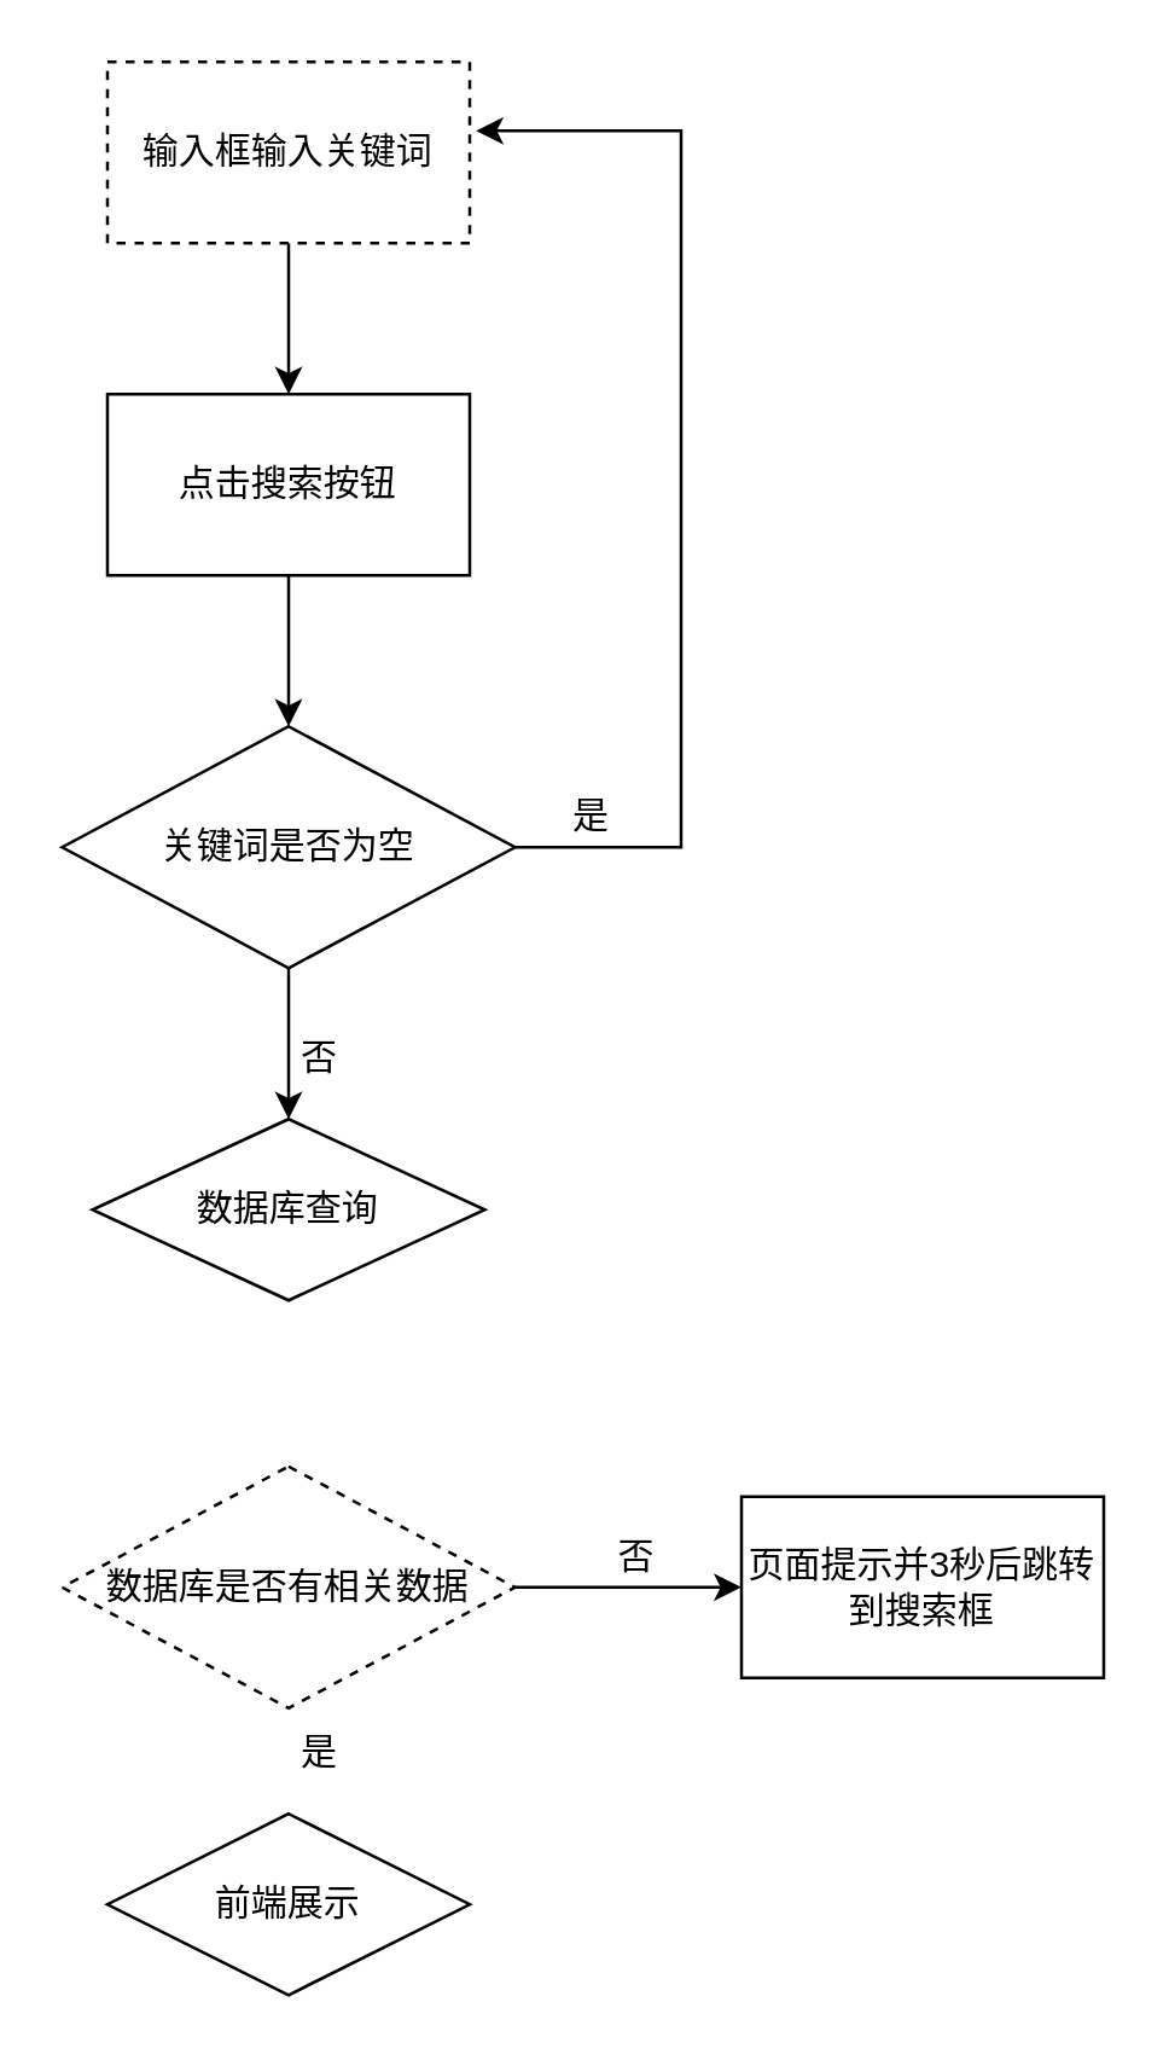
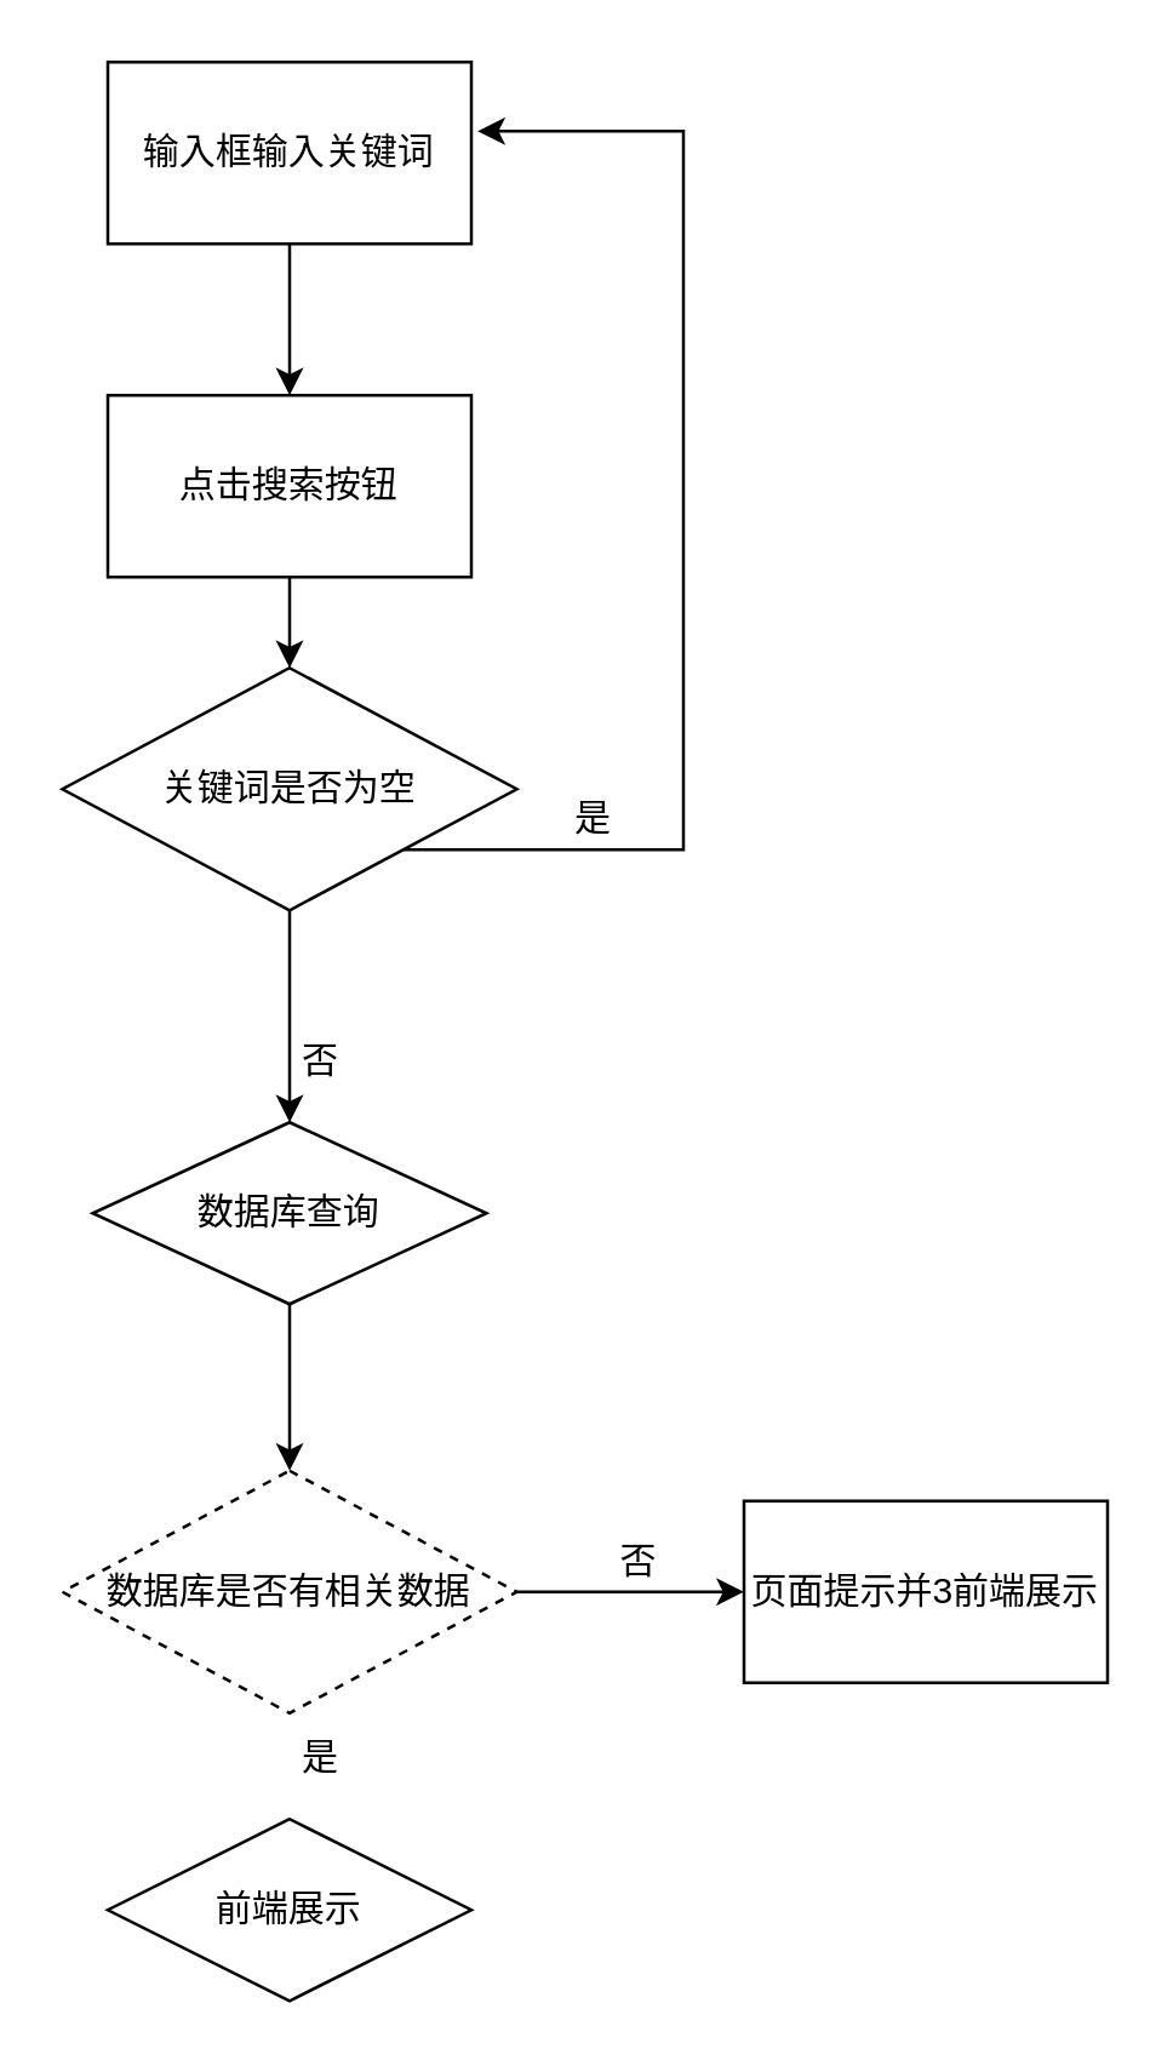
  <mxCell id="0" />
  <mxCell id="1" parent="0" />
  <mxCell id="2" style="edgeStyle=orthogonalEdgeStyle;rounded=0;orthogonalLoop=1;jettySize=auto;html=1;entryX=0.5;entryY=0;entryDx=0;entryDy=0;" edge="1" parent="1" source="3" target="8"><mxGeometry relative="1" as="geometry" /></mxCell>
- <mxCell id="3" value="输入框输入关键词" style="rounded=0;whiteSpace=wrap;html=1;dashed=1;" vertex="1" parent="1"><mxGeometry x="35" y="20" width="120" height="60" as="geometry" /></mxCell>
+ <mxCell id="3" value="输入框输入关键词" style="rounded=0;whiteSpace=wrap;html=1;" vertex="1" parent="1"><mxGeometry x="35" y="20" width="120" height="60" as="geometry" /></mxCell>
  <mxCell id="4" style="edgeStyle=orthogonalEdgeStyle;rounded=0;orthogonalLoop=1;jettySize=auto;html=1;entryX=1.017;entryY=0.38;entryDx=0;entryDy=0;entryPerimeter=0;" edge="1" parent="1" source="6" target="3"><mxGeometry relative="1" as="geometry"><Array as="points"><mxPoint x="225" y="280" /><mxPoint x="225" y="43" /></Array></mxGeometry></mxCell>
  <mxCell id="5" style="edgeStyle=orthogonalEdgeStyle;rounded=0;orthogonalLoop=1;jettySize=auto;html=1;entryX=0.5;entryY=0;entryDx=0;entryDy=0;" edge="1" parent="1" source="6" target="11"><mxGeometry relative="1" as="geometry" /></mxCell>
- <mxCell id="6" value="关键词是否为空" style="rhombus;whiteSpace=wrap;html=1;" vertex="1" parent="1"><mxGeometry x="20" y="240" width="150" height="80" as="geometry" /></mxCell>
+ <mxCell id="6" value="关键词是否为空" style="rhombus;whiteSpace=wrap;html=1;" vertex="1" parent="1"><mxGeometry x="20" y="220" width="150" height="80" as="geometry" /></mxCell>
  <mxCell id="7" style="edgeStyle=orthogonalEdgeStyle;rounded=0;orthogonalLoop=1;jettySize=auto;html=1;entryX=0.5;entryY=0;entryDx=0;entryDy=0;" edge="1" parent="1" source="8" target="6"><mxGeometry relative="1" as="geometry" /></mxCell>
  <mxCell id="8" value="点击搜索按钮" style="rounded=0;whiteSpace=wrap;html=1;" vertex="1" parent="1"><mxGeometry x="35" y="130" width="120" height="60" as="geometry" /></mxCell>
  <mxCell id="9" value="是" style="text;html=1;align=center;verticalAlign=middle;resizable=0;points=[];autosize=1;strokeColor=none;fillColor=none;" vertex="1" parent="1"><mxGeometry x="180" y="260" width="30" height="20" as="geometry" /></mxCell>
+ <mxCell id="10" style="edgeStyle=orthogonalEdgeStyle;rounded=0;orthogonalLoop=1;jettySize=auto;html=1;entryX=0.5;entryY=0;entryDx=0;entryDy=0;" edge="1" parent="1" source="11" target="14"><mxGeometry relative="1" as="geometry" /></mxCell>
  <mxCell id="11" value="数据库查询" style="rhombus;whiteSpace=wrap;html=1;" vertex="1" parent="1"><mxGeometry x="30" y="370" width="130" height="60" as="geometry" /></mxCell>
  <mxCell id="12" value="否" style="text;html=1;align=center;verticalAlign=middle;resizable=0;points=[];autosize=1;strokeColor=none;fillColor=none;" vertex="1" parent="1"><mxGeometry x="90" y="340" width="30" height="20" as="geometry" /></mxCell>
  <mxCell id="13" style="edgeStyle=orthogonalEdgeStyle;rounded=0;orthogonalLoop=1;jettySize=auto;html=1;entryX=0;entryY=0.5;entryDx=0;entryDy=0;" edge="1" parent="1" source="14" target="17"><mxGeometry relative="1" as="geometry" /></mxCell>
  <mxCell id="14" value="数据库是否有相关数据" style="rhombus;whiteSpace=wrap;html=1;dashed=1;" vertex="1" parent="1"><mxGeometry x="20" y="485" width="150" height="80" as="geometry" /></mxCell>
  <mxCell id="15" value="前端展示" style="rhombus;whiteSpace=wrap;html=1;" vertex="1" parent="1"><mxGeometry x="35" y="600" width="120" height="60" as="geometry" /></mxCell>
  <mxCell id="16" value="是" style="text;html=1;align=center;verticalAlign=middle;resizable=0;points=[];autosize=1;strokeColor=none;fillColor=none;" vertex="1" parent="1"><mxGeometry x="90" y="570" width="30" height="20" as="geometry" /></mxCell>
- <mxCell id="17" value="页面提示并3秒后跳转到搜索框" style="rounded=0;whiteSpace=wrap;html=1;" vertex="1" parent="1"><mxGeometry x="245" y="495" width="120" height="60" as="geometry" /></mxCell>
+ <mxCell id="17" value="页面提示并3前端展示" style="rounded=0;whiteSpace=wrap;html=1;" vertex="1" parent="1"><mxGeometry x="245" y="495" width="120" height="60" as="geometry" /></mxCell>
  <mxCell id="18" value="否" style="text;html=1;align=center;verticalAlign=middle;resizable=0;points=[];autosize=1;strokeColor=none;fillColor=none;" vertex="1" parent="1"><mxGeometry x="195" y="505" width="30" height="20" as="geometry" /></mxCell>
